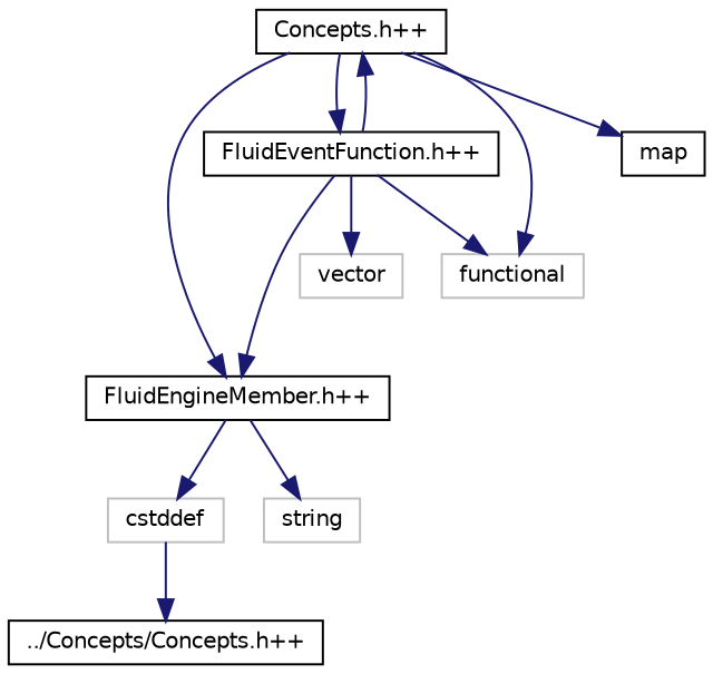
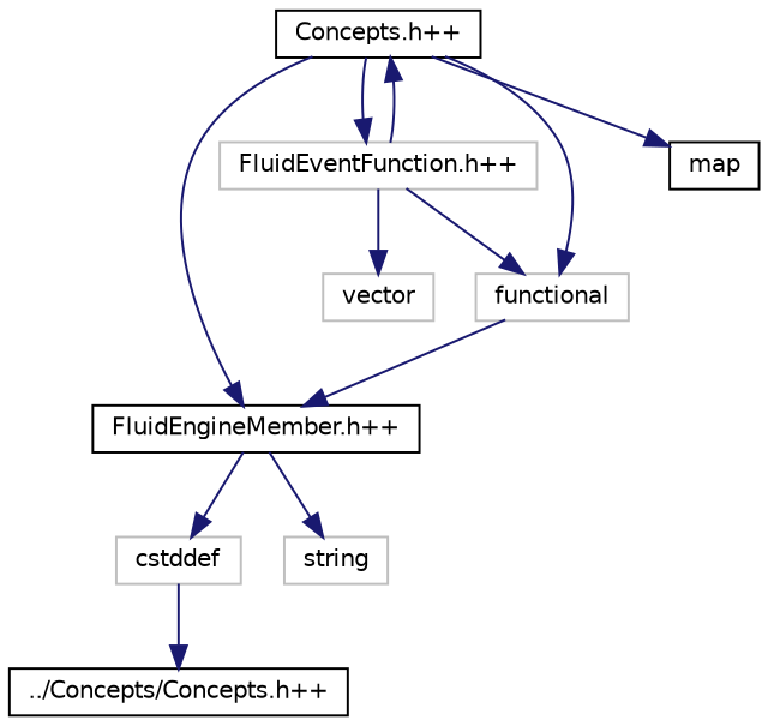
  digraph {
    node [color=black fillcolor=white fontname=Helvetica fontsize=10 shape=record style=filled]
    edge [color=midnightblue fontname=Helvetica fontsize=10 labelfontname=Helvetica labelfontsize=10 style=solid]
    n1 [height=0.2 label="Concepts.h++" width=0.4]
    n2 [height=0.2 label="FluidEngineMember.h++" width=0.4]
-   n3 [height=0.2 label="FluidEventFunction.h++" width=0.4]
+   n3 [color=grey75 height=0.2 label="FluidEventFunction.h++" width=0.4]
    n4 [color=grey75 height=0.2 label=functional width=0.4]
    n5 [height=0.2 label=map width=0.4]
    n6 [color=grey75 height=0.2 label=cstddef width=0.4]
    n7 [color=grey75 height=0.2 label=string width=0.4]
    n8 [color=grey75 height=0.2 label=vector width=0.4]
    n9 [height=0.2 label="../Concepts/Concepts.h++" width=0.4]
    n1 -> n2
    n1 -> n3
    n1 -> n4
    n1 -> n5
    n2 -> n6
    n2 -> n7
    n3 -> n1
-   n3 -> n2
+   n4 -> n2
    n3 -> n4
    n3 -> n8
    n6 -> n9
  }
